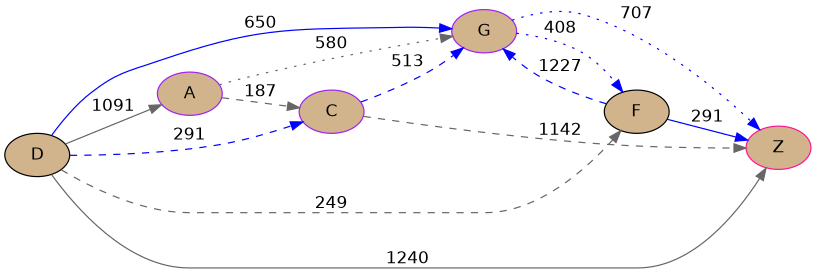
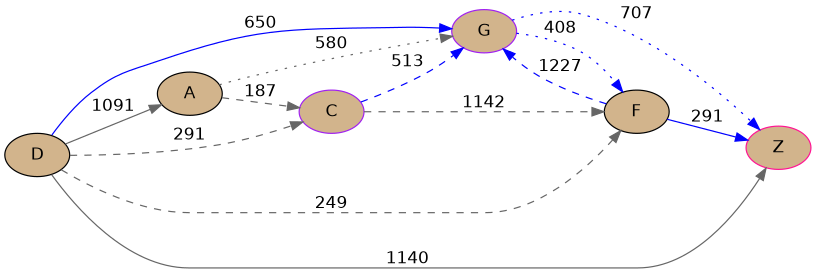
  digraph {
    fontname="DejaVu Sans"
    rankdir=LR
    node [color=purple fillcolor=tan fontname="DejaVu Sans" style=filled]
    edge [color=gray40 fontname="DejaVu Sans" style=dashed]
-   A
+   A [color=black]
    G
    C
    Z [color=deeppink]
    F [color=black]
    D [color=black]
    A -> G [label=580 style=dotted]
    A -> C [label=187]
    G -> Z [color=blue label=707 style=dotted]
    G -> F [color=blue label=408 style=dotted]
    C -> G [color=blue label=513]
-   C -> Z [label=1142]
+   C -> F [label=1142]
    F -> G [color=blue label=1227]
    F -> Z [color=blue label=291 style=solid]
    D -> A [label=1091 style=solid]
    D -> G [color=blue label=650 style=solid]
-   D -> C [color=blue label=291]
-   D -> Z [label=1240 style=solid]
+   D -> C [label=291]
+   D -> Z [label=1140 style=solid]
    D -> F [label=249]
  }
